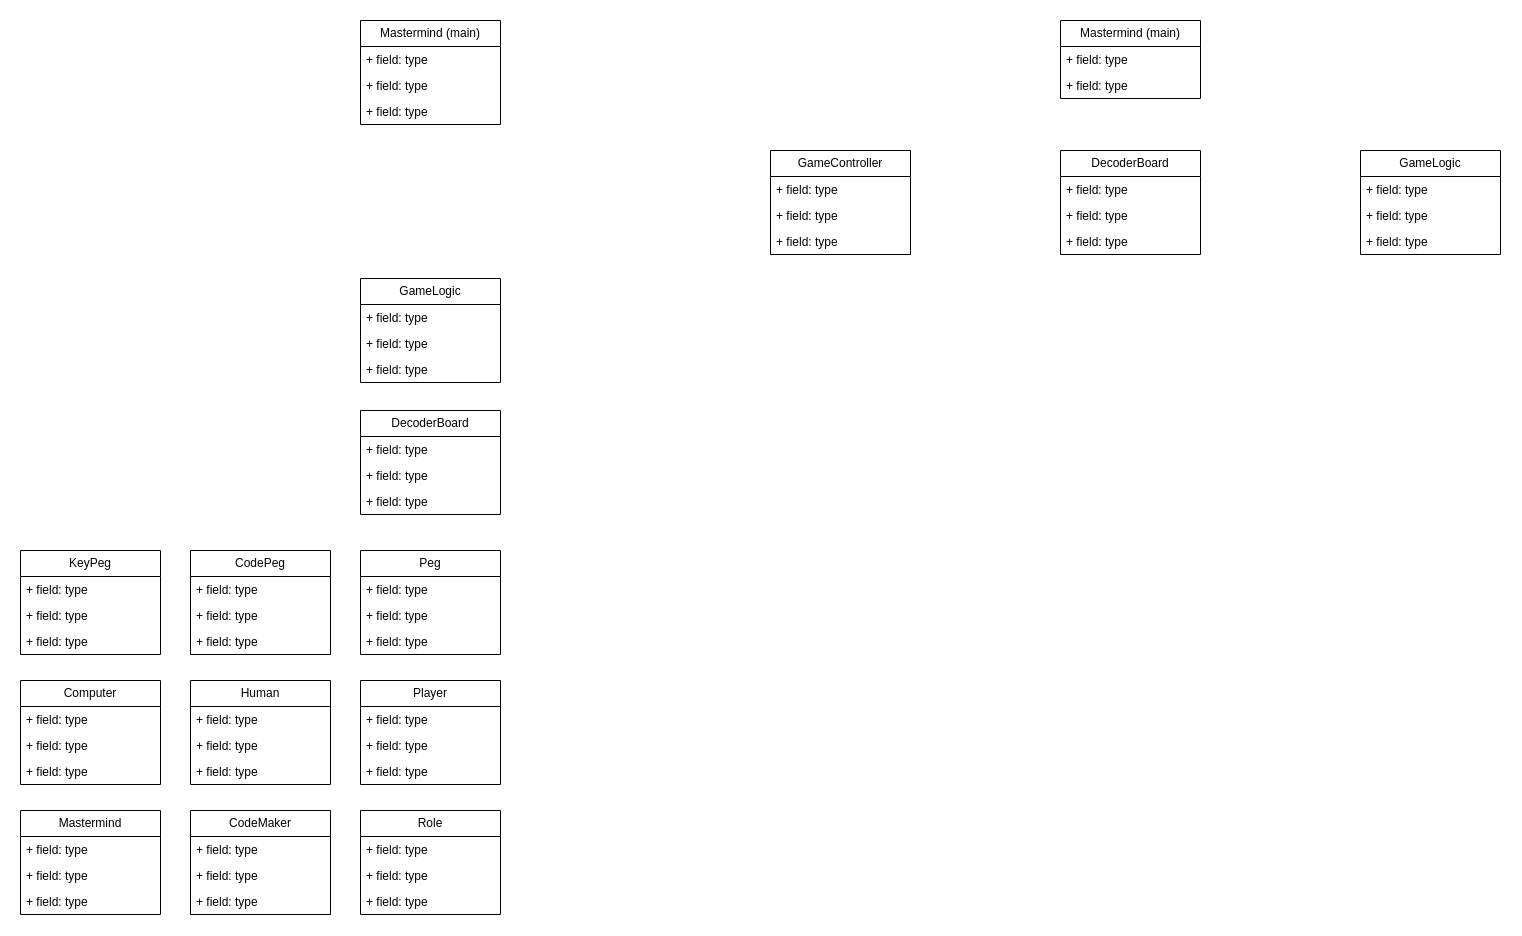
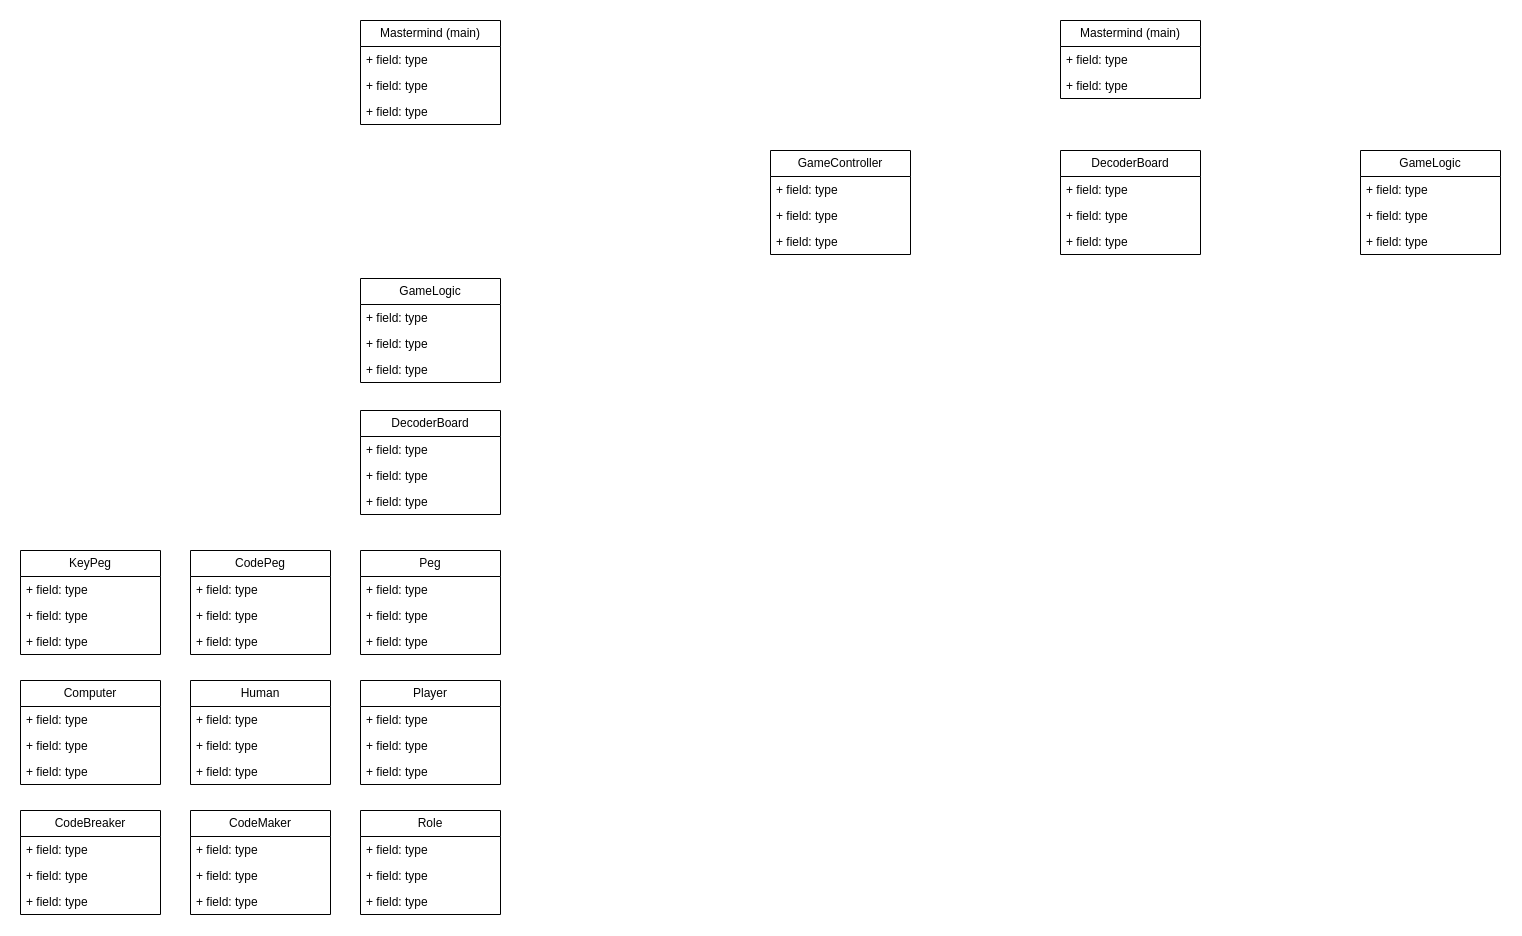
  <mxCell id="0" />
  <mxCell id="1" parent="0" />
  <mxCell id="2" value="Peg" style="swimlane;fontStyle=0;childLayout=stackLayout;horizontal=1;startSize=26;fillColor=none;horizontalStack=0;resizeParent=1;resizeParentMax=0;resizeLast=0;collapsible=1;marginBottom=0;whiteSpace=wrap;html=1;" vertex="1" parent="1"><mxGeometry x="360" y="550" width="140" height="104" as="geometry" /></mxCell>
  <mxCell id="3" value="+ field: type" style="text;strokeColor=none;fillColor=none;align=left;verticalAlign=top;spacingLeft=4;spacingRight=4;overflow=hidden;rotatable=0;points=[[0,0.5],[1,0.5]];portConstraint=eastwest;whiteSpace=wrap;html=1;" vertex="1" parent="2"><mxGeometry y="26" width="140" height="26" as="geometry" /></mxCell>
  <mxCell id="4" value="+ field: type" style="text;strokeColor=none;fillColor=none;align=left;verticalAlign=top;spacingLeft=4;spacingRight=4;overflow=hidden;rotatable=0;points=[[0,0.5],[1,0.5]];portConstraint=eastwest;whiteSpace=wrap;html=1;" vertex="1" parent="2"><mxGeometry y="52" width="140" height="26" as="geometry" /></mxCell>
  <mxCell id="5" value="+ field: type" style="text;strokeColor=none;fillColor=none;align=left;verticalAlign=top;spacingLeft=4;spacingRight=4;overflow=hidden;rotatable=0;points=[[0,0.5],[1,0.5]];portConstraint=eastwest;whiteSpace=wrap;html=1;" vertex="1" parent="2"><mxGeometry y="78" width="140" height="26" as="geometry" /></mxCell>
  <mxCell id="6" value="CodePeg" style="swimlane;fontStyle=0;childLayout=stackLayout;horizontal=1;startSize=26;fillColor=none;horizontalStack=0;resizeParent=1;resizeParentMax=0;resizeLast=0;collapsible=1;marginBottom=0;whiteSpace=wrap;html=1;" vertex="1" parent="1"><mxGeometry x="190" y="550" width="140" height="104" as="geometry" /></mxCell>
  <mxCell id="7" value="+ field: type" style="text;strokeColor=none;fillColor=none;align=left;verticalAlign=top;spacingLeft=4;spacingRight=4;overflow=hidden;rotatable=0;points=[[0,0.5],[1,0.5]];portConstraint=eastwest;whiteSpace=wrap;html=1;" vertex="1" parent="6"><mxGeometry y="26" width="140" height="26" as="geometry" /></mxCell>
  <mxCell id="8" value="+ field: type" style="text;strokeColor=none;fillColor=none;align=left;verticalAlign=top;spacingLeft=4;spacingRight=4;overflow=hidden;rotatable=0;points=[[0,0.5],[1,0.5]];portConstraint=eastwest;whiteSpace=wrap;html=1;" vertex="1" parent="6"><mxGeometry y="52" width="140" height="26" as="geometry" /></mxCell>
  <mxCell id="9" value="+ field: type" style="text;strokeColor=none;fillColor=none;align=left;verticalAlign=top;spacingLeft=4;spacingRight=4;overflow=hidden;rotatable=0;points=[[0,0.5],[1,0.5]];portConstraint=eastwest;whiteSpace=wrap;html=1;" vertex="1" parent="6"><mxGeometry y="78" width="140" height="26" as="geometry" /></mxCell>
  <mxCell id="10" value="KeyPeg" style="swimlane;fontStyle=0;childLayout=stackLayout;horizontal=1;startSize=26;fillColor=none;horizontalStack=0;resizeParent=1;resizeParentMax=0;resizeLast=0;collapsible=1;marginBottom=0;whiteSpace=wrap;html=1;" vertex="1" parent="1"><mxGeometry x="20" y="550" width="140" height="104" as="geometry" /></mxCell>
  <mxCell id="11" value="+ field: type" style="text;strokeColor=none;fillColor=none;align=left;verticalAlign=top;spacingLeft=4;spacingRight=4;overflow=hidden;rotatable=0;points=[[0,0.5],[1,0.5]];portConstraint=eastwest;whiteSpace=wrap;html=1;" vertex="1" parent="10"><mxGeometry y="26" width="140" height="26" as="geometry" /></mxCell>
  <mxCell id="12" value="+ field: type" style="text;strokeColor=none;fillColor=none;align=left;verticalAlign=top;spacingLeft=4;spacingRight=4;overflow=hidden;rotatable=0;points=[[0,0.5],[1,0.5]];portConstraint=eastwest;whiteSpace=wrap;html=1;" vertex="1" parent="10"><mxGeometry y="52" width="140" height="26" as="geometry" /></mxCell>
  <mxCell id="13" value="+ field: type" style="text;strokeColor=none;fillColor=none;align=left;verticalAlign=top;spacingLeft=4;spacingRight=4;overflow=hidden;rotatable=0;points=[[0,0.5],[1,0.5]];portConstraint=eastwest;whiteSpace=wrap;html=1;" vertex="1" parent="10"><mxGeometry y="78" width="140" height="26" as="geometry" /></mxCell>
  <mxCell id="14" value="GameController" style="swimlane;fontStyle=0;childLayout=stackLayout;horizontal=1;startSize=26;fillColor=none;horizontalStack=0;resizeParent=1;resizeParentMax=0;resizeLast=0;collapsible=1;marginBottom=0;whiteSpace=wrap;html=1;" vertex="1" parent="1"><mxGeometry x="770" y="150" width="140" height="104" as="geometry" /></mxCell>
  <mxCell id="15" value="+ field: type" style="text;strokeColor=none;fillColor=none;align=left;verticalAlign=top;spacingLeft=4;spacingRight=4;overflow=hidden;rotatable=0;points=[[0,0.5],[1,0.5]];portConstraint=eastwest;whiteSpace=wrap;html=1;" vertex="1" parent="14"><mxGeometry y="26" width="140" height="26" as="geometry" /></mxCell>
  <mxCell id="16" value="+ field: type" style="text;strokeColor=none;fillColor=none;align=left;verticalAlign=top;spacingLeft=4;spacingRight=4;overflow=hidden;rotatable=0;points=[[0,0.5],[1,0.5]];portConstraint=eastwest;whiteSpace=wrap;html=1;" vertex="1" parent="14"><mxGeometry y="52" width="140" height="26" as="geometry" /></mxCell>
  <mxCell id="17" value="+ field: type" style="text;strokeColor=none;fillColor=none;align=left;verticalAlign=top;spacingLeft=4;spacingRight=4;overflow=hidden;rotatable=0;points=[[0,0.5],[1,0.5]];portConstraint=eastwest;whiteSpace=wrap;html=1;" vertex="1" parent="14"><mxGeometry y="78" width="140" height="26" as="geometry" /></mxCell>
  <mxCell id="18" value="GameLogic" style="swimlane;fontStyle=0;childLayout=stackLayout;horizontal=1;startSize=26;fillColor=none;horizontalStack=0;resizeParent=1;resizeParentMax=0;resizeLast=0;collapsible=1;marginBottom=0;whiteSpace=wrap;html=1;" vertex="1" parent="1"><mxGeometry x="360" y="278" width="140" height="104" as="geometry" /></mxCell>
  <mxCell id="19" value="+ field: type" style="text;strokeColor=none;fillColor=none;align=left;verticalAlign=top;spacingLeft=4;spacingRight=4;overflow=hidden;rotatable=0;points=[[0,0.5],[1,0.5]];portConstraint=eastwest;whiteSpace=wrap;html=1;" vertex="1" parent="18"><mxGeometry y="26" width="140" height="26" as="geometry" /></mxCell>
  <mxCell id="20" value="+ field: type" style="text;strokeColor=none;fillColor=none;align=left;verticalAlign=top;spacingLeft=4;spacingRight=4;overflow=hidden;rotatable=0;points=[[0,0.5],[1,0.5]];portConstraint=eastwest;whiteSpace=wrap;html=1;" vertex="1" parent="18"><mxGeometry y="52" width="140" height="26" as="geometry" /></mxCell>
  <mxCell id="21" value="+ field: type" style="text;strokeColor=none;fillColor=none;align=left;verticalAlign=top;spacingLeft=4;spacingRight=4;overflow=hidden;rotatable=0;points=[[0,0.5],[1,0.5]];portConstraint=eastwest;whiteSpace=wrap;html=1;" vertex="1" parent="18"><mxGeometry y="78" width="140" height="26" as="geometry" /></mxCell>
  <mxCell id="22" value="Mastermind (main)" style="swimlane;fontStyle=0;childLayout=stackLayout;horizontal=1;startSize=26;fillColor=none;horizontalStack=0;resizeParent=1;resizeParentMax=0;resizeLast=0;collapsible=1;marginBottom=0;whiteSpace=wrap;html=1;" vertex="1" parent="1"><mxGeometry x="360" y="20" width="140" height="104" as="geometry" /></mxCell>
  <mxCell id="23" value="+ field: type" style="text;strokeColor=none;fillColor=none;align=left;verticalAlign=top;spacingLeft=4;spacingRight=4;overflow=hidden;rotatable=0;points=[[0,0.5],[1,0.5]];portConstraint=eastwest;whiteSpace=wrap;html=1;" vertex="1" parent="22"><mxGeometry y="26" width="140" height="26" as="geometry" /></mxCell>
  <mxCell id="24" value="+ field: type" style="text;strokeColor=none;fillColor=none;align=left;verticalAlign=top;spacingLeft=4;spacingRight=4;overflow=hidden;rotatable=0;points=[[0,0.5],[1,0.5]];portConstraint=eastwest;whiteSpace=wrap;html=1;" vertex="1" parent="22"><mxGeometry y="52" width="140" height="26" as="geometry" /></mxCell>
  <mxCell id="25" value="+ field: type" style="text;strokeColor=none;fillColor=none;align=left;verticalAlign=top;spacingLeft=4;spacingRight=4;overflow=hidden;rotatable=0;points=[[0,0.5],[1,0.5]];portConstraint=eastwest;whiteSpace=wrap;html=1;" vertex="1" parent="22"><mxGeometry y="78" width="140" height="26" as="geometry" /></mxCell>
  <mxCell id="26" value="DecoderBoard" style="swimlane;fontStyle=0;childLayout=stackLayout;horizontal=1;startSize=26;fillColor=none;horizontalStack=0;resizeParent=1;resizeParentMax=0;resizeLast=0;collapsible=1;marginBottom=0;whiteSpace=wrap;html=1;" vertex="1" parent="1"><mxGeometry x="360" y="410" width="140" height="104" as="geometry" /></mxCell>
  <mxCell id="27" value="+ field: type" style="text;strokeColor=none;fillColor=none;align=left;verticalAlign=top;spacingLeft=4;spacingRight=4;overflow=hidden;rotatable=0;points=[[0,0.5],[1,0.5]];portConstraint=eastwest;whiteSpace=wrap;html=1;" vertex="1" parent="26"><mxGeometry y="26" width="140" height="26" as="geometry" /></mxCell>
  <mxCell id="28" value="+ field: type" style="text;strokeColor=none;fillColor=none;align=left;verticalAlign=top;spacingLeft=4;spacingRight=4;overflow=hidden;rotatable=0;points=[[0,0.5],[1,0.5]];portConstraint=eastwest;whiteSpace=wrap;html=1;" vertex="1" parent="26"><mxGeometry y="52" width="140" height="26" as="geometry" /></mxCell>
  <mxCell id="29" value="+ field: type" style="text;strokeColor=none;fillColor=none;align=left;verticalAlign=top;spacingLeft=4;spacingRight=4;overflow=hidden;rotatable=0;points=[[0,0.5],[1,0.5]];portConstraint=eastwest;whiteSpace=wrap;html=1;" vertex="1" parent="26"><mxGeometry y="78" width="140" height="26" as="geometry" /></mxCell>
  <mxCell id="30" value="Player" style="swimlane;fontStyle=0;childLayout=stackLayout;horizontal=1;startSize=26;fillColor=none;horizontalStack=0;resizeParent=1;resizeParentMax=0;resizeLast=0;collapsible=1;marginBottom=0;whiteSpace=wrap;html=1;" vertex="1" parent="1"><mxGeometry x="360" y="680" width="140" height="104" as="geometry" /></mxCell>
  <mxCell id="31" value="+ field: type" style="text;strokeColor=none;fillColor=none;align=left;verticalAlign=top;spacingLeft=4;spacingRight=4;overflow=hidden;rotatable=0;points=[[0,0.5],[1,0.5]];portConstraint=eastwest;whiteSpace=wrap;html=1;" vertex="1" parent="30"><mxGeometry y="26" width="140" height="26" as="geometry" /></mxCell>
  <mxCell id="32" value="+ field: type" style="text;strokeColor=none;fillColor=none;align=left;verticalAlign=top;spacingLeft=4;spacingRight=4;overflow=hidden;rotatable=0;points=[[0,0.5],[1,0.5]];portConstraint=eastwest;whiteSpace=wrap;html=1;" vertex="1" parent="30"><mxGeometry y="52" width="140" height="26" as="geometry" /></mxCell>
  <mxCell id="33" value="+ field: type" style="text;strokeColor=none;fillColor=none;align=left;verticalAlign=top;spacingLeft=4;spacingRight=4;overflow=hidden;rotatable=0;points=[[0,0.5],[1,0.5]];portConstraint=eastwest;whiteSpace=wrap;html=1;" vertex="1" parent="30"><mxGeometry y="78" width="140" height="26" as="geometry" /></mxCell>
  <mxCell id="34" value="Human" style="swimlane;fontStyle=0;childLayout=stackLayout;horizontal=1;startSize=26;fillColor=none;horizontalStack=0;resizeParent=1;resizeParentMax=0;resizeLast=0;collapsible=1;marginBottom=0;whiteSpace=wrap;html=1;" vertex="1" parent="1"><mxGeometry x="190" y="680" width="140" height="104" as="geometry" /></mxCell>
  <mxCell id="35" value="+ field: type" style="text;strokeColor=none;fillColor=none;align=left;verticalAlign=top;spacingLeft=4;spacingRight=4;overflow=hidden;rotatable=0;points=[[0,0.5],[1,0.5]];portConstraint=eastwest;whiteSpace=wrap;html=1;" vertex="1" parent="34"><mxGeometry y="26" width="140" height="26" as="geometry" /></mxCell>
  <mxCell id="36" value="+ field: type" style="text;strokeColor=none;fillColor=none;align=left;verticalAlign=top;spacingLeft=4;spacingRight=4;overflow=hidden;rotatable=0;points=[[0,0.5],[1,0.5]];portConstraint=eastwest;whiteSpace=wrap;html=1;" vertex="1" parent="34"><mxGeometry y="52" width="140" height="26" as="geometry" /></mxCell>
  <mxCell id="37" value="+ field: type" style="text;strokeColor=none;fillColor=none;align=left;verticalAlign=top;spacingLeft=4;spacingRight=4;overflow=hidden;rotatable=0;points=[[0,0.5],[1,0.5]];portConstraint=eastwest;whiteSpace=wrap;html=1;" vertex="1" parent="34"><mxGeometry y="78" width="140" height="26" as="geometry" /></mxCell>
  <mxCell id="38" value="Computer" style="swimlane;fontStyle=0;childLayout=stackLayout;horizontal=1;startSize=26;fillColor=none;horizontalStack=0;resizeParent=1;resizeParentMax=0;resizeLast=0;collapsible=1;marginBottom=0;whiteSpace=wrap;html=1;" vertex="1" parent="1"><mxGeometry x="20" y="680" width="140" height="104" as="geometry" /></mxCell>
  <mxCell id="39" value="+ field: type" style="text;strokeColor=none;fillColor=none;align=left;verticalAlign=top;spacingLeft=4;spacingRight=4;overflow=hidden;rotatable=0;points=[[0,0.5],[1,0.5]];portConstraint=eastwest;whiteSpace=wrap;html=1;" vertex="1" parent="38"><mxGeometry y="26" width="140" height="26" as="geometry" /></mxCell>
  <mxCell id="40" value="+ field: type" style="text;strokeColor=none;fillColor=none;align=left;verticalAlign=top;spacingLeft=4;spacingRight=4;overflow=hidden;rotatable=0;points=[[0,0.5],[1,0.5]];portConstraint=eastwest;whiteSpace=wrap;html=1;" vertex="1" parent="38"><mxGeometry y="52" width="140" height="26" as="geometry" /></mxCell>
  <mxCell id="41" value="+ field: type" style="text;strokeColor=none;fillColor=none;align=left;verticalAlign=top;spacingLeft=4;spacingRight=4;overflow=hidden;rotatable=0;points=[[0,0.5],[1,0.5]];portConstraint=eastwest;whiteSpace=wrap;html=1;" vertex="1" parent="38"><mxGeometry y="78" width="140" height="26" as="geometry" /></mxCell>
  <mxCell id="42" value="Mastermind (main)" style="swimlane;fontStyle=0;childLayout=stackLayout;horizontal=1;startSize=26;fillColor=none;horizontalStack=0;resizeParent=1;resizeParentMax=0;resizeLast=0;collapsible=1;marginBottom=0;whiteSpace=wrap;html=1;" vertex="1" parent="1"><mxGeometry x="1060" y="20" width="140" height="78" as="geometry" /></mxCell>
  <mxCell id="43" value="+ field: type" style="text;strokeColor=none;fillColor=none;align=left;verticalAlign=top;spacingLeft=4;spacingRight=4;overflow=hidden;rotatable=0;points=[[0,0.5],[1,0.5]];portConstraint=eastwest;whiteSpace=wrap;html=1;" vertex="1" parent="42"><mxGeometry y="26" width="140" height="26" as="geometry" /></mxCell>
  <mxCell id="44" value="+ field: type" style="text;strokeColor=none;fillColor=none;align=left;verticalAlign=top;spacingLeft=4;spacingRight=4;overflow=hidden;rotatable=0;points=[[0,0.5],[1,0.5]];portConstraint=eastwest;whiteSpace=wrap;html=1;" vertex="1" parent="42"><mxGeometry y="52" width="140" height="26" as="geometry" /></mxCell>
  <mxCell id="45" value="GameLogic" style="swimlane;fontStyle=0;childLayout=stackLayout;horizontal=1;startSize=26;fillColor=none;horizontalStack=0;resizeParent=1;resizeParentMax=0;resizeLast=0;collapsible=1;marginBottom=0;whiteSpace=wrap;html=1;" vertex="1" parent="1"><mxGeometry x="1360" y="150" width="140" height="104" as="geometry" /></mxCell>
  <mxCell id="46" value="+ field: type" style="text;strokeColor=none;fillColor=none;align=left;verticalAlign=top;spacingLeft=4;spacingRight=4;overflow=hidden;rotatable=0;points=[[0,0.5],[1,0.5]];portConstraint=eastwest;whiteSpace=wrap;html=1;" vertex="1" parent="45"><mxGeometry y="26" width="140" height="26" as="geometry" /></mxCell>
  <mxCell id="47" value="+ field: type" style="text;strokeColor=none;fillColor=none;align=left;verticalAlign=top;spacingLeft=4;spacingRight=4;overflow=hidden;rotatable=0;points=[[0,0.5],[1,0.5]];portConstraint=eastwest;whiteSpace=wrap;html=1;" vertex="1" parent="45"><mxGeometry y="52" width="140" height="26" as="geometry" /></mxCell>
  <mxCell id="48" value="+ field: type" style="text;strokeColor=none;fillColor=none;align=left;verticalAlign=top;spacingLeft=4;spacingRight=4;overflow=hidden;rotatable=0;points=[[0,0.5],[1,0.5]];portConstraint=eastwest;whiteSpace=wrap;html=1;" vertex="1" parent="45"><mxGeometry y="78" width="140" height="26" as="geometry" /></mxCell>
  <mxCell id="49" value="DecoderBoard" style="swimlane;fontStyle=0;childLayout=stackLayout;horizontal=1;startSize=26;fillColor=none;horizontalStack=0;resizeParent=1;resizeParentMax=0;resizeLast=0;collapsible=1;marginBottom=0;whiteSpace=wrap;html=1;" vertex="1" parent="1"><mxGeometry x="1060" y="150" width="140" height="104" as="geometry" /></mxCell>
  <mxCell id="50" value="+ field: type" style="text;strokeColor=none;fillColor=none;align=left;verticalAlign=top;spacingLeft=4;spacingRight=4;overflow=hidden;rotatable=0;points=[[0,0.5],[1,0.5]];portConstraint=eastwest;whiteSpace=wrap;html=1;" vertex="1" parent="49"><mxGeometry y="26" width="140" height="26" as="geometry" /></mxCell>
  <mxCell id="51" value="+ field: type" style="text;strokeColor=none;fillColor=none;align=left;verticalAlign=top;spacingLeft=4;spacingRight=4;overflow=hidden;rotatable=0;points=[[0,0.5],[1,0.5]];portConstraint=eastwest;whiteSpace=wrap;html=1;" vertex="1" parent="49"><mxGeometry y="52" width="140" height="26" as="geometry" /></mxCell>
  <mxCell id="52" value="+ field: type" style="text;strokeColor=none;fillColor=none;align=left;verticalAlign=top;spacingLeft=4;spacingRight=4;overflow=hidden;rotatable=0;points=[[0,0.5],[1,0.5]];portConstraint=eastwest;whiteSpace=wrap;html=1;" vertex="1" parent="49"><mxGeometry y="78" width="140" height="26" as="geometry" /></mxCell>
- <mxCell id="53" value="Mastermind" style="swimlane;fontStyle=0;childLayout=stackLayout;horizontal=1;startSize=26;fillColor=none;horizontalStack=0;resizeParent=1;resizeParentMax=0;resizeLast=0;collapsible=1;marginBottom=0;whiteSpace=wrap;html=1;" vertex="1" parent="1"><mxGeometry x="20" y="810" width="140" height="104" as="geometry" /></mxCell>
+ <mxCell id="53" value="CodeBreaker" style="swimlane;fontStyle=0;childLayout=stackLayout;horizontal=1;startSize=26;fillColor=none;horizontalStack=0;resizeParent=1;resizeParentMax=0;resizeLast=0;collapsible=1;marginBottom=0;whiteSpace=wrap;html=1;" vertex="1" parent="1"><mxGeometry x="20" y="810" width="140" height="104" as="geometry" /></mxCell>
  <mxCell id="54" value="+ field: type" style="text;strokeColor=none;fillColor=none;align=left;verticalAlign=top;spacingLeft=4;spacingRight=4;overflow=hidden;rotatable=0;points=[[0,0.5],[1,0.5]];portConstraint=eastwest;whiteSpace=wrap;html=1;" vertex="1" parent="53"><mxGeometry y="26" width="140" height="26" as="geometry" /></mxCell>
  <mxCell id="55" value="+ field: type" style="text;strokeColor=none;fillColor=none;align=left;verticalAlign=top;spacingLeft=4;spacingRight=4;overflow=hidden;rotatable=0;points=[[0,0.5],[1,0.5]];portConstraint=eastwest;whiteSpace=wrap;html=1;" vertex="1" parent="53"><mxGeometry y="52" width="140" height="26" as="geometry" /></mxCell>
  <mxCell id="56" value="+ field: type" style="text;strokeColor=none;fillColor=none;align=left;verticalAlign=top;spacingLeft=4;spacingRight=4;overflow=hidden;rotatable=0;points=[[0,0.5],[1,0.5]];portConstraint=eastwest;whiteSpace=wrap;html=1;" vertex="1" parent="53"><mxGeometry y="78" width="140" height="26" as="geometry" /></mxCell>
  <mxCell id="57" value="CodeMaker" style="swimlane;fontStyle=0;childLayout=stackLayout;horizontal=1;startSize=26;fillColor=none;horizontalStack=0;resizeParent=1;resizeParentMax=0;resizeLast=0;collapsible=1;marginBottom=0;whiteSpace=wrap;html=1;" vertex="1" parent="1"><mxGeometry x="190" y="810" width="140" height="104" as="geometry" /></mxCell>
  <mxCell id="58" value="+ field: type" style="text;strokeColor=none;fillColor=none;align=left;verticalAlign=top;spacingLeft=4;spacingRight=4;overflow=hidden;rotatable=0;points=[[0,0.5],[1,0.5]];portConstraint=eastwest;whiteSpace=wrap;html=1;" vertex="1" parent="57"><mxGeometry y="26" width="140" height="26" as="geometry" /></mxCell>
  <mxCell id="59" value="+ field: type" style="text;strokeColor=none;fillColor=none;align=left;verticalAlign=top;spacingLeft=4;spacingRight=4;overflow=hidden;rotatable=0;points=[[0,0.5],[1,0.5]];portConstraint=eastwest;whiteSpace=wrap;html=1;" vertex="1" parent="57"><mxGeometry y="52" width="140" height="26" as="geometry" /></mxCell>
  <mxCell id="60" value="+ field: type" style="text;strokeColor=none;fillColor=none;align=left;verticalAlign=top;spacingLeft=4;spacingRight=4;overflow=hidden;rotatable=0;points=[[0,0.5],[1,0.5]];portConstraint=eastwest;whiteSpace=wrap;html=1;" vertex="1" parent="57"><mxGeometry y="78" width="140" height="26" as="geometry" /></mxCell>
  <mxCell id="61" value="Role" style="swimlane;fontStyle=0;childLayout=stackLayout;horizontal=1;startSize=26;fillColor=none;horizontalStack=0;resizeParent=1;resizeParentMax=0;resizeLast=0;collapsible=1;marginBottom=0;whiteSpace=wrap;html=1;" vertex="1" parent="1"><mxGeometry x="360" y="810" width="140" height="104" as="geometry" /></mxCell>
  <mxCell id="62" value="+ field: type" style="text;strokeColor=none;fillColor=none;align=left;verticalAlign=top;spacingLeft=4;spacingRight=4;overflow=hidden;rotatable=0;points=[[0,0.5],[1,0.5]];portConstraint=eastwest;whiteSpace=wrap;html=1;" vertex="1" parent="61"><mxGeometry y="26" width="140" height="26" as="geometry" /></mxCell>
  <mxCell id="63" value="+ field: type" style="text;strokeColor=none;fillColor=none;align=left;verticalAlign=top;spacingLeft=4;spacingRight=4;overflow=hidden;rotatable=0;points=[[0,0.5],[1,0.5]];portConstraint=eastwest;whiteSpace=wrap;html=1;" vertex="1" parent="61"><mxGeometry y="52" width="140" height="26" as="geometry" /></mxCell>
  <mxCell id="64" value="+ field: type" style="text;strokeColor=none;fillColor=none;align=left;verticalAlign=top;spacingLeft=4;spacingRight=4;overflow=hidden;rotatable=0;points=[[0,0.5],[1,0.5]];portConstraint=eastwest;whiteSpace=wrap;html=1;" vertex="1" parent="61"><mxGeometry y="78" width="140" height="26" as="geometry" /></mxCell>
